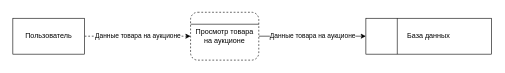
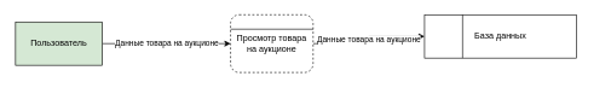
  <mxCell id="0" />
  <mxCell id="1" parent="0" />
- <mxCell id="2" value="Данные товара на аукционе" style="edgeStyle=orthogonalEdgeStyle;rounded=0;orthogonalLoop=1;jettySize=auto;html=1;exitX=1;exitY=0.5;exitDx=0;exitDy=0;entryX=0;entryY=0.5;entryDx=0;entryDy=0;dashed=1;" edge="1" parent="1" source="3" target="5"><mxGeometry relative="1" as="geometry" /></mxCell>
- <mxCell id="3" value="Пользователь" style="rounded=0;whiteSpace=wrap;html=1;" vertex="1" parent="1"><mxGeometry x="20" y="30" width="120" height="60" as="geometry" /></mxCell>
+ <mxCell id="2" value="Данные товара на аукционе" style="edgeStyle=orthogonalEdgeStyle;rounded=0;orthogonalLoop=1;jettySize=auto;html=1;exitX=1;exitY=0.5;exitDx=0;exitDy=0;entryX=0;entryY=0.5;entryDx=0;entryDy=0;" edge="1" parent="1" source="3" target="5"><mxGeometry relative="1" as="geometry" /></mxCell>
+ <mxCell id="3" value="Пользователь" style="rounded=0;whiteSpace=wrap;html=1;fillColor=#d5e8d4;" vertex="1" parent="1"><mxGeometry x="20" y="30" width="120" height="60" as="geometry" /></mxCell>
  <mxCell id="4" value="Данные товара на аукционе" style="edgeStyle=orthogonalEdgeStyle;rounded=0;orthogonalLoop=1;jettySize=auto;html=1;exitX=1;exitY=0.5;exitDx=0;exitDy=0;entryX=0;entryY=0.5;entryDx=0;entryDy=0;" edge="1" parent="1" source="5" target="7"><mxGeometry relative="1" as="geometry" /></mxCell>
  <mxCell id="5" value="Просмотр товара на аукционе" style="rounded=1;whiteSpace=wrap;html=1;dashed=1;" vertex="1" parent="1"><mxGeometry x="317" y="20" width="114" height="80" as="geometry" /></mxCell>
  <mxCell id="6" value="" style="endArrow=none;html=1;rounded=0;entryX=1;entryY=0.25;entryDx=0;entryDy=0;exitX=0;exitY=0.25;exitDx=0;exitDy=0;" edge="1" parent="1" source="5" target="5"><mxGeometry width="50" height="50" relative="1" as="geometry"><mxPoint x="250" y="70" as="sourcePoint" /><mxPoint x="300" y="20" as="targetPoint" /></mxGeometry></mxCell>
- <mxCell id="7" value="База данных" style="rounded=0;whiteSpace=wrap;html=1;" vertex="1" parent="1"><mxGeometry x="610" y="30" width="210" height="60" as="geometry" /></mxCell>
+ <mxCell id="7" value="База данных" style="rounded=0;whiteSpace=wrap;html=1;" vertex="1" parent="1"><mxGeometry x="585" y="20" width="210" height="60" as="geometry" /></mxCell>
  <mxCell id="8" value="" style="endArrow=none;html=1;rounded=0;entryX=0.25;entryY=0;entryDx=0;entryDy=0;exitX=0.25;exitY=1;exitDx=0;exitDy=0;" edge="1" parent="1" source="7" target="7"><mxGeometry width="50" height="50" relative="1" as="geometry"><mxPoint x="640" y="160" as="sourcePoint" /><mxPoint x="690" y="110" as="targetPoint" /></mxGeometry></mxCell>
